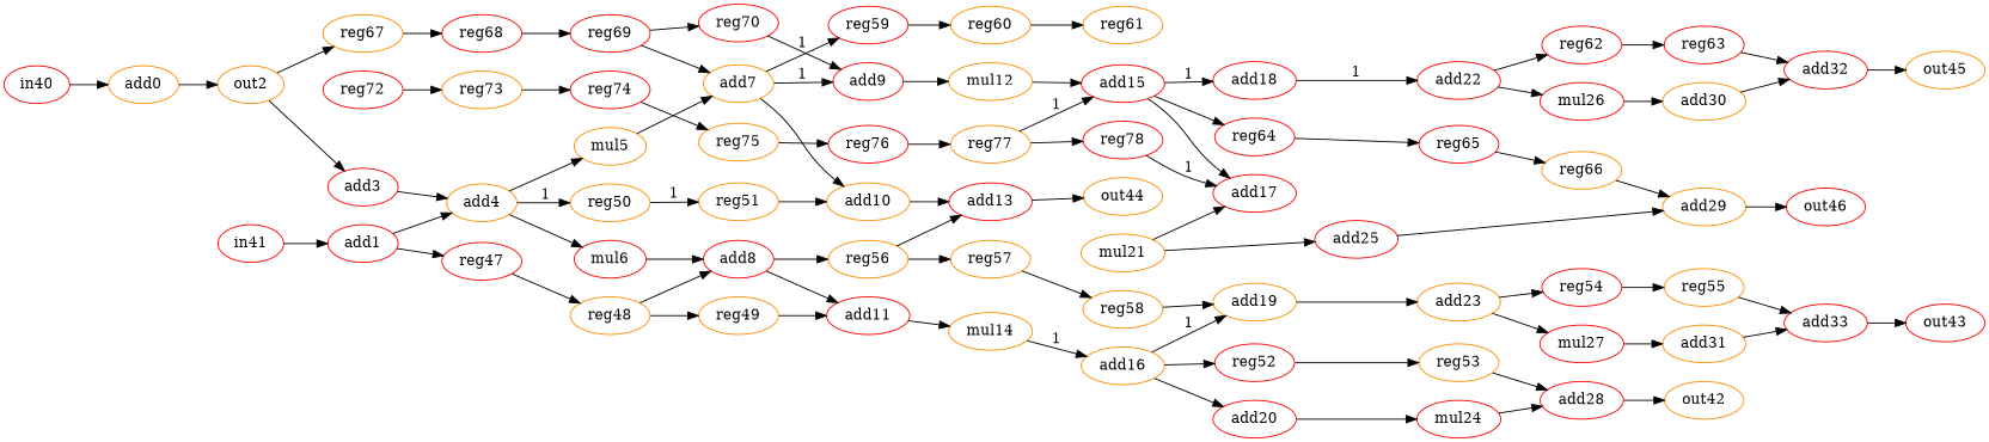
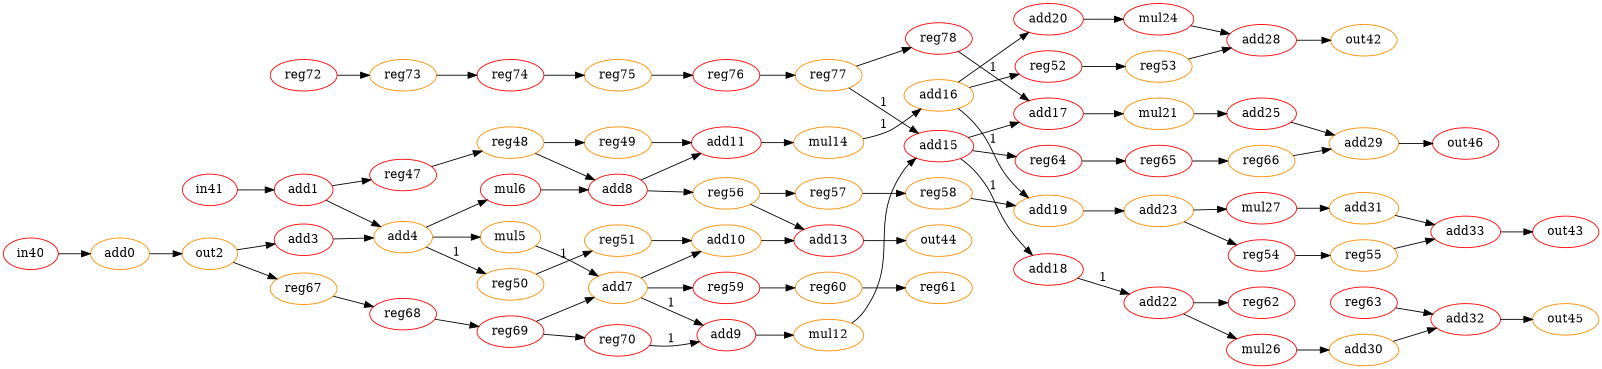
  strict digraph {
    fontname="DejaVu Serif"
    rankdir=LR
    node [alap=12 asap=12 color=red fontname="DejaVu Serif" op=reg]
    edge [fontname="DejaVu Serif" port=0 w=0]
    n1 [alap=1 asap=1 color=darkorange label=add0 op=addi value=2]
    n2 [alap=2 asap=2 color=darkorange label=out2 op=addi value=2]
    n3 [alap=3 asap=3 label=add3 op=addi value=2]
    n4 [alap=3 asap=3 color=darkorange label=reg67]
    n5 [alap=3 asap=1 label=add1 op=addi value=2]
    n6 [alap=4 asap=4 color=darkorange label=add4 op=add]
    n7 [alap=4 asap=2 label=reg47]
    n8 [alap=5 asap=5 color=darkorange label=mul5 op=muli value=2]
    n9 [alap=5 asap=5 label=mul6 op=muli value=2]
    n10 [alap=5 asap=5 color=darkorange label=reg50]
    n11 [alap=5 asap=3 color=darkorange label=reg48]
    n12 [alap=4 asap=4 label=reg68]
    n13 [alap=6 asap=6 color=darkorange label=add7 op=add]
    n14 [alap=6 asap=6 label=add8 op=add]
    n15 [alap=6 asap=6 color=darkorange label=reg51]
    n16 [alap=7 asap=7 label=add9 op=add]
    n17 [alap=7 asap=7 color=darkorange label=add10 op=add]
    n18 [alap=7 asap=7 label=reg59]
    n19 [alap=7 asap=7 label=add11 op=add]
    n20 [alap=7 asap=7 color=darkorange label=reg56]
    n21 [alap=8 asap=8 color=darkorange label=mul12 op=muli value=2]
    n22 [alap=8 asap=8 label=add13 op=add]
    n23 [alap=8 asap=8 color=darkorange label=reg60]
    n24 [alap=8 asap=8 color=darkorange label=mul14 op=muli value=2]
    n25 [alap=8 asap=8 color=darkorange label=reg57]
    n26 [alap=9 asap=9 label=add15 op=add]
    n27 [alap=9 asap=9 color=darkorange label=out44 op=out]
    n28 [alap=9 asap=9 color=darkorange label=add16 op=addi value=2]
    n29 [alap=10 asap=10 label=add17 op=add]
    n30 [alap=10 asap=10 label=add18 op=add]
    n31 [alap=10 asap=10 label=reg64]
    n32 [alap=10 asap=10 color=darkorange label=add19 op=add]
    n33 [alap=10 asap=10 label=add20 op=addi value=2]
    n34 [alap=10 asap=10 label=reg52]
    n35 [alap=11 asap=11 color=darkorange label=mul21 op=muli value=2]
    n36 [alap=11 asap=11 label=add22 op=addi value=2]
    n37 [alap=11 asap=11 label=reg65]
    n38 [alap=11 asap=11 color=darkorange label=add23 op=addi value=2]
    n39 [alap=11 asap=11 label=mul24 op=muli value=2]
    n40 [alap=11 asap=11 color=darkorange label=reg53]
    n41 [label=add25 op=addi value=2]
    n42 [label=mul26 op=muli value=2]
    n43 [label=reg62]
    n44 [label=mul27 op=muli value=2]
    n45 [label=reg54]
    n46 [label=add28 op=add]
    n47 [alap=13 asap=13 color=darkorange label=add29 op=add]
    n48 [alap=13 asap=13 color=darkorange label=add30 op=addi value=2]
    n49 [alap=13 asap=13 label=reg63]
    n50 [alap=13 asap=13 color=darkorange label=add31 op=addi value=2]
    n51 [alap=13 asap=13 color=darkorange label=reg55]
    n52 [alap=13 asap=13 color=darkorange label=out42 op=out]
    n53 [alap=14 asap=14 label=out46 op=out]
    n54 [alap=14 asap=14 label=add32 op=add]
    n55 [alap=14 asap=14 label=add33 op=add]
    n56 [alap=15 asap=15 color=darkorange label=out45 op=out]
    n57 [alap=15 asap=15 label=out43 op=out]
    n58 [alap=0 asap=0 label=in40 op=in]
    n59 [alap=2 asap=0 label=in41 op=in]
    n60 [alap=6 asap=4 color=darkorange label=reg49]
    n61 [alap=9 asap=9 color=darkorange label=reg58]
    n62 [alap=9 asap=9 color=darkorange label=reg61]
    n63 [color=darkorange label=reg66]
    n64 [alap=5 asap=5 label=reg69]
    n65 [alap=6 asap=6 label=reg70]
    n66 [alap=3 asap=3 label=reg72]
    n67 [alap=4 asap=4 color=darkorange label=reg73]
    n68 [alap=5 asap=5 label=reg74]
    n69 [alap=6 asap=6 color=darkorange label=reg75]
    n70 [alap=7 asap=7 label=reg76]
    n71 [alap=8 asap=8 color=darkorange label=reg77]
    n72 [alap=9 asap=9 label=reg78]
    n1 -> n2
    n2 -> n3
    n2 -> n4
    n3 -> n6 [port=1]
    n4 -> n12
    n5 -> n6
    n5 -> n7
    n6 -> n8
    n6 -> n9
    n6 -> n10 [label=1 w=1]
    n7 -> n11
    n8 -> n13
    n9 -> n14
    n10 -> n15 [label=1 w=1]
    n11 -> n14 [port=1]
    n11 -> n60
    n12 -> n64
    n13 -> n16 [label=1 w=1]
    n13 -> n17
    n13 -> n18
    n14 -> n19
    n14 -> n20
    n15 -> n17 [port=1]
    n16 -> n21
    n17 -> n22
    n18 -> n23
    n19 -> n24
    n20 -> n22 [port=1]
    n20 -> n25
    n21 -> n26
    n22 -> n27
    n23 -> n62
    n24 -> n28 [label=1 w=1]
    n25 -> n61
    n26 -> n29
    n26 -> n30 [label=1 w=1]
    n26 -> n31
    n28 -> n32 [label=1 w=1]
    n28 -> n33
    n28 -> n34
-   n35 -> n29
+   n29 -> n35
    n30 -> n36 [label=1 w=1]
    n31 -> n37
    n32 -> n38
    n33 -> n39
    n34 -> n40
    n35 -> n41
    n36 -> n42
    n36 -> n43
    n37 -> n63
    n38 -> n44
    n38 -> n45
    n39 -> n46
    n40 -> n46 [port=1]
    n41 -> n47
    n42 -> n48
-   n43 -> n49
    n44 -> n50
    n45 -> n51
    n46 -> n52
    n47 -> n53
    n48 -> n54
    n49 -> n54 [port=1]
    n50 -> n55
    n51 -> n55 [port=1]
    n54 -> n56
    n55 -> n57
    n58 -> n1
    n59 -> n5
    n60 -> n19 [port=1]
    n61 -> n32 [port=1]
    n63 -> n47 [port=1]
    n64 -> n13 [port=1]
    n64 -> n65
    n65 -> n16 [label=1 port=1 w=1]
    n66 -> n67
    n67 -> n68
    n68 -> n69
    n69 -> n70
    n70 -> n71
    n71 -> n26 [label=1 port=1 w=1]
    n71 -> n72
    n72 -> n29 [label=1 port=1 w=1]
  }
